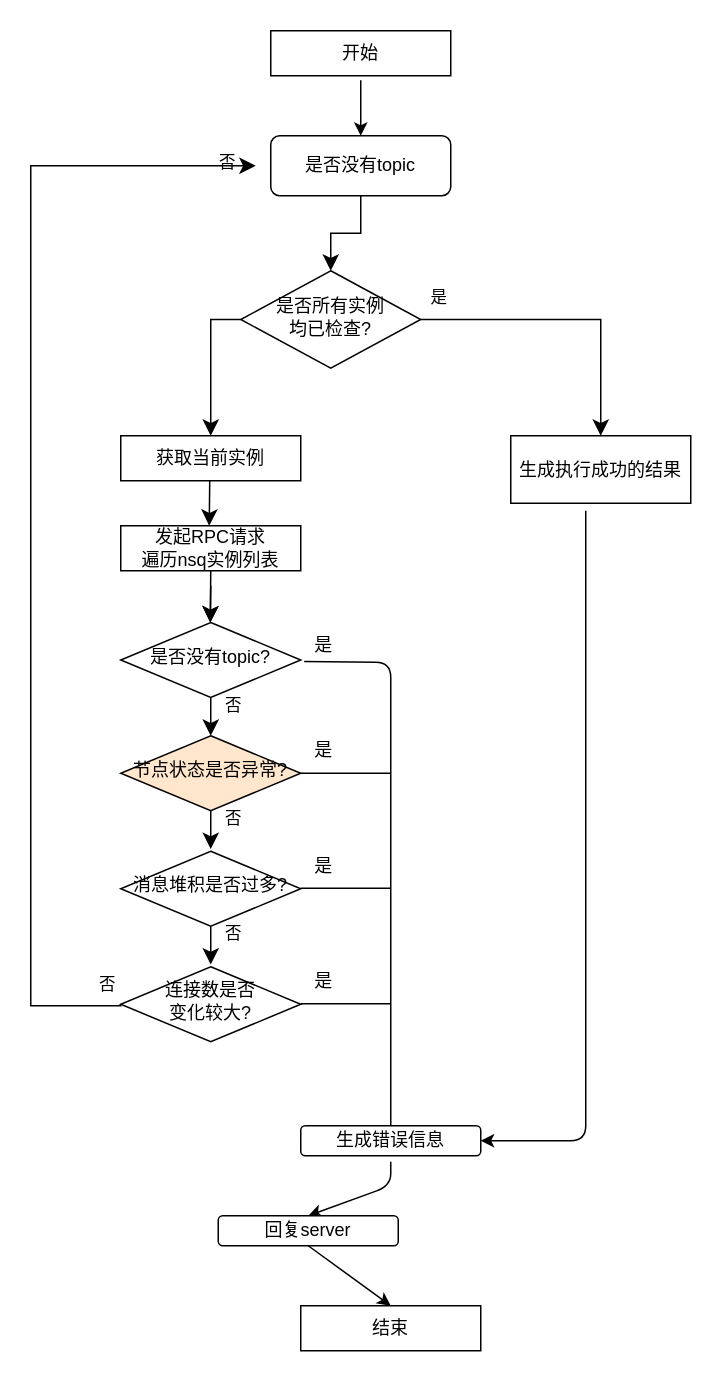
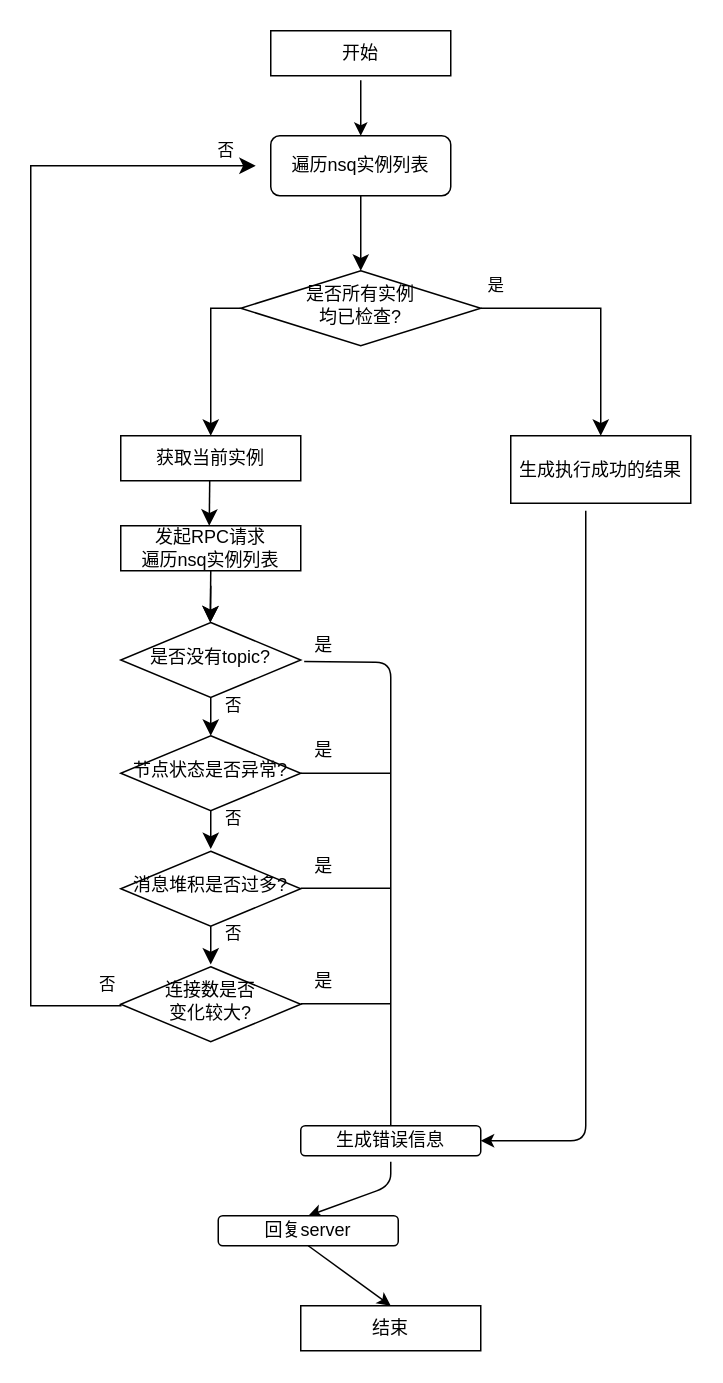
  <mxCell id="0" />
  <mxCell id="1" parent="0" />
  <mxCell id="2" value="" style="rounded=0;html=1;jettySize=auto;orthogonalLoop=1;fontSize=11;endArrow=classic;endFill=1;endSize=8;strokeWidth=1;shadow=0;labelBackgroundColor=none;edgeStyle=orthogonalEdgeStyle;" parent="1" source="3" target="6" edge="1"><mxGeometry relative="1" as="geometry" /></mxCell>
- <mxCell id="3" value="是否没有topic" style="rounded=1;whiteSpace=wrap;html=1;fontSize=12;glass=0;strokeWidth=1;shadow=0;" parent="1" vertex="1"><mxGeometry x="180" y="90" width="120" height="40" as="geometry" /></mxCell>
+ <mxCell id="3" value="遍历nsq实例列表" style="rounded=1;whiteSpace=wrap;html=1;fontSize=12;glass=0;strokeWidth=1;shadow=0;" parent="1" vertex="1"><mxGeometry x="180" y="90" width="120" height="40" as="geometry" /></mxCell>
  <mxCell id="4" value="否" style="rounded=0;html=1;jettySize=auto;orthogonalLoop=1;fontSize=11;endArrow=classic;endFill=1;endSize=8;strokeWidth=1;shadow=0;labelBackgroundColor=none;edgeStyle=orthogonalEdgeStyle;exitX=0;exitY=0.5;exitDx=0;exitDy=0;" parent="1" source="6" edge="1"><mxGeometry x="-0.809" y="-105" relative="1" as="geometry"><mxPoint as="offset" /><mxPoint x="140" y="250" as="sourcePoint" /><mxPoint x="140" y="290" as="targetPoint" /></mxGeometry></mxCell>
  <mxCell id="5" value="是" style="edgeStyle=orthogonalEdgeStyle;rounded=0;html=1;jettySize=auto;orthogonalLoop=1;fontSize=11;endArrow=classic;endFill=1;endSize=8;strokeWidth=1;shadow=0;labelBackgroundColor=none;entryX=0.5;entryY=0;entryDx=0;entryDy=0;" parent="1" source="6" target="17" edge="1"><mxGeometry x="-0.878" y="15" relative="1" as="geometry"><mxPoint as="offset" /><mxPoint x="400" y="520" as="targetPoint" /></mxGeometry></mxCell>
- <mxCell id="6" value="是否所有实例&lt;br&gt;均已检查?" style="rhombus;whiteSpace=wrap;html=1;shadow=0;fontFamily=Helvetica;fontSize=12;align=center;strokeWidth=1;spacing=6;spacingTop=-4;" parent="1" vertex="1"><mxGeometry x="160" y="180" width="120" height="65" as="geometry" /></mxCell>
+ <mxCell id="6" value="是否所有实例&lt;br&gt;均已检查?" style="rhombus;whiteSpace=wrap;html=1;shadow=0;fontFamily=Helvetica;fontSize=12;align=center;strokeWidth=1;spacing=6;spacingTop=-4;" parent="1" vertex="1"><mxGeometry x="160" y="180" width="160" height="50" as="geometry" /></mxCell>
  <mxCell id="7" value="获取当前实例" style="rounded=0;whiteSpace=wrap;html=1;" parent="1" vertex="1"><mxGeometry x="80" y="290" width="120" height="30" as="geometry" /></mxCell>
  <mxCell id="8" value="" style="rounded=0;html=1;jettySize=auto;orthogonalLoop=1;fontSize=11;endArrow=classic;endFill=1;endSize=8;strokeWidth=1;shadow=0;labelBackgroundColor=none;edgeStyle=orthogonalEdgeStyle;" parent="1" edge="1"><mxGeometry relative="1" as="geometry"><mxPoint x="139.31" y="320" as="sourcePoint" /><mxPoint x="139" y="350" as="targetPoint" /></mxGeometry></mxCell>
  <mxCell id="9" value="发起RPC请求&lt;br&gt;遍历nsq实例列表" style="rounded=0;whiteSpace=wrap;html=1;" parent="1" vertex="1"><mxGeometry x="80" y="350" width="120" height="30" as="geometry" /></mxCell>
  <mxCell id="10" value="是否没有topic?" style="rhombus;whiteSpace=wrap;html=1;shadow=0;fontFamily=Helvetica;fontSize=12;align=center;strokeWidth=1;spacing=6;spacingTop=-4;" parent="1" vertex="1"><mxGeometry x="80" y="414.5" width="120" height="50" as="geometry" /></mxCell>
  <mxCell id="11" value="" style="rounded=0;html=1;jettySize=auto;orthogonalLoop=1;fontSize=11;endArrow=classic;endFill=1;endSize=8;strokeWidth=1;shadow=0;labelBackgroundColor=none;edgeStyle=orthogonalEdgeStyle;" parent="1" edge="1"><mxGeometry relative="1" as="geometry"><mxPoint x="140" y="390" as="sourcePoint" /><mxPoint x="139.71" y="414.5" as="targetPoint" /></mxGeometry></mxCell>
  <mxCell id="12" value="否" style="edgeStyle=orthogonalEdgeStyle;rounded=0;html=1;jettySize=auto;orthogonalLoop=1;fontSize=11;endArrow=classic;endFill=1;endSize=8;strokeWidth=1;shadow=0;labelBackgroundColor=none;exitX=0.5;exitY=1;exitDx=0;exitDy=0;" parent="1" source="10" edge="1"><mxGeometry x="-0.6" y="15" relative="1" as="geometry"><mxPoint as="offset" /><mxPoint x="200" y="775" as="sourcePoint" /><mxPoint x="140" y="490" as="targetPoint" /></mxGeometry></mxCell>
  <mxCell id="13" value="生成错误信息" style="rounded=1;whiteSpace=wrap;html=1;fontSize=12;glass=0;strokeWidth=1;shadow=0;" parent="1" vertex="1"><mxGeometry x="200" y="750" width="120" height="20" as="geometry" /></mxCell>
  <mxCell id="14" value="" style="endArrow=classic;html=1;exitX=0.5;exitY=1;exitDx=0;exitDy=0;" parent="1" edge="1"><mxGeometry width="50" height="50" relative="1" as="geometry"><mxPoint x="390" y="340" as="sourcePoint" /><mxPoint x="320" y="760" as="targetPoint" /><Array as="points"><mxPoint x="390" y="760" /></Array></mxGeometry></mxCell>
  <mxCell id="15" value="" style="endArrow=classic;html=1;entryX=0.5;entryY=0;entryDx=0;entryDy=0;" parent="1" target="16" edge="1"><mxGeometry width="50" height="50" relative="1" as="geometry"><mxPoint x="260" y="774" as="sourcePoint" /><mxPoint x="200" y="830" as="targetPoint" /><Array as="points"><mxPoint x="260" y="790" /></Array></mxGeometry></mxCell>
  <mxCell id="16" value="回复server" style="rounded=1;whiteSpace=wrap;html=1;fontSize=12;glass=0;strokeWidth=1;shadow=0;" parent="1" vertex="1"><mxGeometry x="145" y="810" width="120" height="20" as="geometry" /></mxCell>
  <mxCell id="17" value="生成执行成功的结果" style="rounded=0;whiteSpace=wrap;html=1;" parent="1" vertex="1"><mxGeometry x="340" y="290" width="120" height="45" as="geometry" /></mxCell>
  <mxCell id="18" value="" style="endArrow=classic;html=1;exitX=0.5;exitY=1;exitDx=0;exitDy=0;" parent="1" source="16" edge="1"><mxGeometry width="50" height="50" relative="1" as="geometry"><mxPoint x="240" y="940" as="sourcePoint" /><mxPoint x="260" y="870" as="targetPoint" /></mxGeometry></mxCell>
  <mxCell id="19" value="结束" style="rounded=0;whiteSpace=wrap;html=1;" parent="1" vertex="1"><mxGeometry x="200" y="870" width="120" height="30" as="geometry" /></mxCell>
  <mxCell id="20" value="开始" style="rounded=0;whiteSpace=wrap;html=1;" parent="1" vertex="1"><mxGeometry x="180" y="20" width="120" height="30" as="geometry" /></mxCell>
  <mxCell id="21" value="" style="endArrow=classic;html=1;" parent="1" edge="1"><mxGeometry width="50" height="50" relative="1" as="geometry"><mxPoint x="240" y="53" as="sourcePoint" /><mxPoint x="240" y="90" as="targetPoint" /></mxGeometry></mxCell>
  <mxCell id="22" value="" style="rounded=0;html=1;jettySize=auto;orthogonalLoop=1;fontSize=11;endArrow=classic;endFill=1;endSize=8;strokeWidth=1;shadow=0;labelBackgroundColor=none;edgeStyle=orthogonalEdgeStyle;" parent="1" edge="1"><mxGeometry relative="1" as="geometry"><mxPoint x="140" y="380" as="sourcePoint" /><mxPoint x="139.71" y="414.5" as="targetPoint" /></mxGeometry></mxCell>
  <mxCell id="23" value="是" style="text;html=1;align=center;verticalAlign=middle;resizable=0;points=[];autosize=1;strokeColor=none;" parent="1" vertex="1"><mxGeometry x="200" y="420" width="30" height="20" as="geometry" /></mxCell>
- <mxCell id="24" value="节点状态是否异常?" style="rhombus;whiteSpace=wrap;html=1;shadow=0;fontFamily=Helvetica;fontSize=12;align=center;strokeWidth=1;spacing=6;spacingTop=-4;fillColor=#ffe6cc;" parent="1" vertex="1"><mxGeometry x="80" y="490" width="120" height="50" as="geometry" /></mxCell>
+ <mxCell id="24" value="节点状态是否异常?" style="rhombus;whiteSpace=wrap;html=1;shadow=0;fontFamily=Helvetica;fontSize=12;align=center;strokeWidth=1;spacing=6;spacingTop=-4;" parent="1" vertex="1"><mxGeometry x="80" y="490" width="120" height="50" as="geometry" /></mxCell>
  <mxCell id="25" value="否" style="edgeStyle=orthogonalEdgeStyle;rounded=0;html=1;jettySize=auto;orthogonalLoop=1;fontSize=11;endArrow=classic;endFill=1;endSize=8;strokeWidth=1;shadow=0;labelBackgroundColor=none;exitX=0.5;exitY=1;exitDx=0;exitDy=0;" parent="1" source="24" edge="1"><mxGeometry x="-0.6" y="15" relative="1" as="geometry"><mxPoint as="offset" /><mxPoint x="200" y="850.5" as="sourcePoint" /><mxPoint x="140" y="565.5" as="targetPoint" /></mxGeometry></mxCell>
  <mxCell id="26" value="消息堆积是否过多?" style="rhombus;whiteSpace=wrap;html=1;shadow=0;fontFamily=Helvetica;fontSize=12;align=center;strokeWidth=1;spacing=6;spacingTop=-4;" parent="1" vertex="1"><mxGeometry x="80" y="567" width="120" height="50" as="geometry" /></mxCell>
  <mxCell id="27" value="否" style="edgeStyle=orthogonalEdgeStyle;rounded=0;html=1;jettySize=auto;orthogonalLoop=1;fontSize=11;endArrow=classic;endFill=1;endSize=8;strokeWidth=1;shadow=0;labelBackgroundColor=none;exitX=0;exitY=0.5;exitDx=0;exitDy=0;" parent="1" source="34" edge="1"><mxGeometry x="-0.974" y="-14" relative="1" as="geometry"><mxPoint as="offset" /><mxPoint x="80" y="672" as="sourcePoint" /><mxPoint x="170" y="110" as="targetPoint" /><Array as="points"><mxPoint x="80" y="670" /><mxPoint y="670" x="20" /><mxPoint y="110" x="20" /><mxPoint x="170" y="110" /></Array></mxGeometry></mxCell>
  <mxCell id="28" value="是" style="text;html=1;align=center;verticalAlign=middle;resizable=0;points=[];autosize=1;strokeColor=none;" parent="1" vertex="1"><mxGeometry x="200" y="490" width="30" height="20" as="geometry" /></mxCell>
  <mxCell id="29" value="是" style="text;html=1;align=center;verticalAlign=middle;resizable=0;points=[];autosize=1;strokeColor=none;" parent="1" vertex="1"><mxGeometry x="200" y="567" width="30" height="20" as="geometry" /></mxCell>
  <mxCell id="30" value="" style="endArrow=none;html=1;exitX=0.076;exitY=1.029;exitDx=0;exitDy=0;exitPerimeter=0;entryX=0.5;entryY=0;entryDx=0;entryDy=0;" parent="1" source="23" target="13" edge="1"><mxGeometry width="50" height="50" relative="1" as="geometry"><mxPoint x="240" y="480" as="sourcePoint" /><mxPoint x="260" y="654.571" as="targetPoint" /><Array as="points"><mxPoint x="260" y="441" /></Array></mxGeometry></mxCell>
  <mxCell id="31" value="" style="endArrow=none;html=1;" parent="1" edge="1"><mxGeometry width="50" height="50" relative="1" as="geometry"><mxPoint x="200" y="515" as="sourcePoint" /><mxPoint x="260" y="515" as="targetPoint" /></mxGeometry></mxCell>
  <mxCell id="32" value="" style="endArrow=none;html=1;" parent="1" edge="1"><mxGeometry width="50" height="50" relative="1" as="geometry"><mxPoint x="200" y="591.71" as="sourcePoint" /><mxPoint x="260" y="591.71" as="targetPoint" /></mxGeometry></mxCell>
  <mxCell id="33" value="否" style="edgeStyle=orthogonalEdgeStyle;rounded=0;html=1;jettySize=auto;orthogonalLoop=1;fontSize=11;endArrow=classic;endFill=1;endSize=8;strokeWidth=1;shadow=0;labelBackgroundColor=none;exitX=0.5;exitY=1;exitDx=0;exitDy=0;" parent="1" edge="1"><mxGeometry x="-0.6" y="15" relative="1" as="geometry"><mxPoint as="offset" /><mxPoint x="140" y="617" as="sourcePoint" /><mxPoint x="140" y="642.5" as="targetPoint" /></mxGeometry></mxCell>
  <mxCell id="34" value="连接数是否&lt;br&gt;变化较大?" style="rhombus;whiteSpace=wrap;html=1;shadow=0;fontFamily=Helvetica;fontSize=12;align=center;strokeWidth=1;spacing=6;spacingTop=-4;" parent="1" vertex="1"><mxGeometry x="80" y="644" width="120" height="50" as="geometry" /></mxCell>
  <mxCell id="35" value="是" style="text;html=1;align=center;verticalAlign=middle;resizable=0;points=[];autosize=1;strokeColor=none;" parent="1" vertex="1"><mxGeometry x="200" y="644" width="30" height="20" as="geometry" /></mxCell>
  <mxCell id="36" value="" style="endArrow=none;html=1;" parent="1" edge="1"><mxGeometry width="50" height="50" relative="1" as="geometry"><mxPoint x="200" y="668.71" as="sourcePoint" /><mxPoint x="260" y="668.71" as="targetPoint" /></mxGeometry></mxCell>
